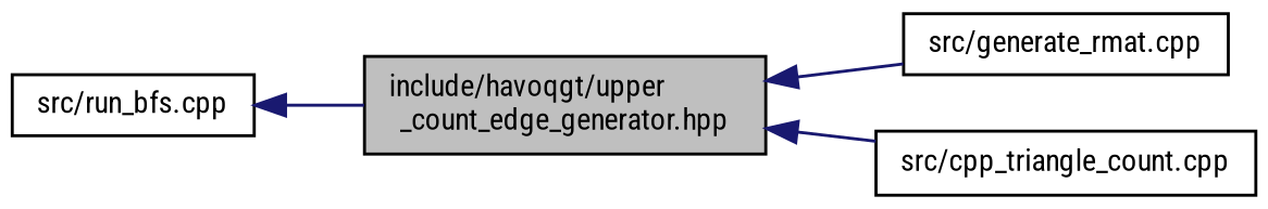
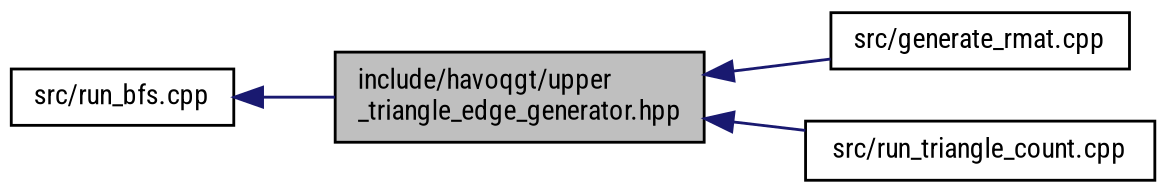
  digraph {
    fontname="Roboto Condensed"
    rankdir=LR
    node [color=black fillcolor=white fontname="Roboto Condensed" fontsize=10 shape=record style=filled]
    edge [color=midnightblue dir=back fontname="Roboto Condensed" fontsize=10 labelfontname=Helvetica labelfontsize=10 style=solid]
-   n1 [fillcolor=grey75 fontcolor=black height=0.2 label="include/havoqgt/upper\l_count_edge_generator.hpp" width=0.4]
+   n1 [fillcolor=grey75 fontcolor=black height=0.2 label="include/havoqgt/upper\l_triangle_edge_generator.hpp" width=0.4]
    n2 [height=0.2 label="src/generate_rmat.cpp" width=0.4]
-   n3 [height=0.2 label="src/cpp_triangle_count.cpp" width=0.4]
+   n3 [height=0.2 label="src/run_triangle_count.cpp" width=0.4]
    n4 [height=0.2 label="src/run_bfs.cpp" width=0.4]
    n1 -> n2
    n1 -> n3
    n4 -> n1
  }
